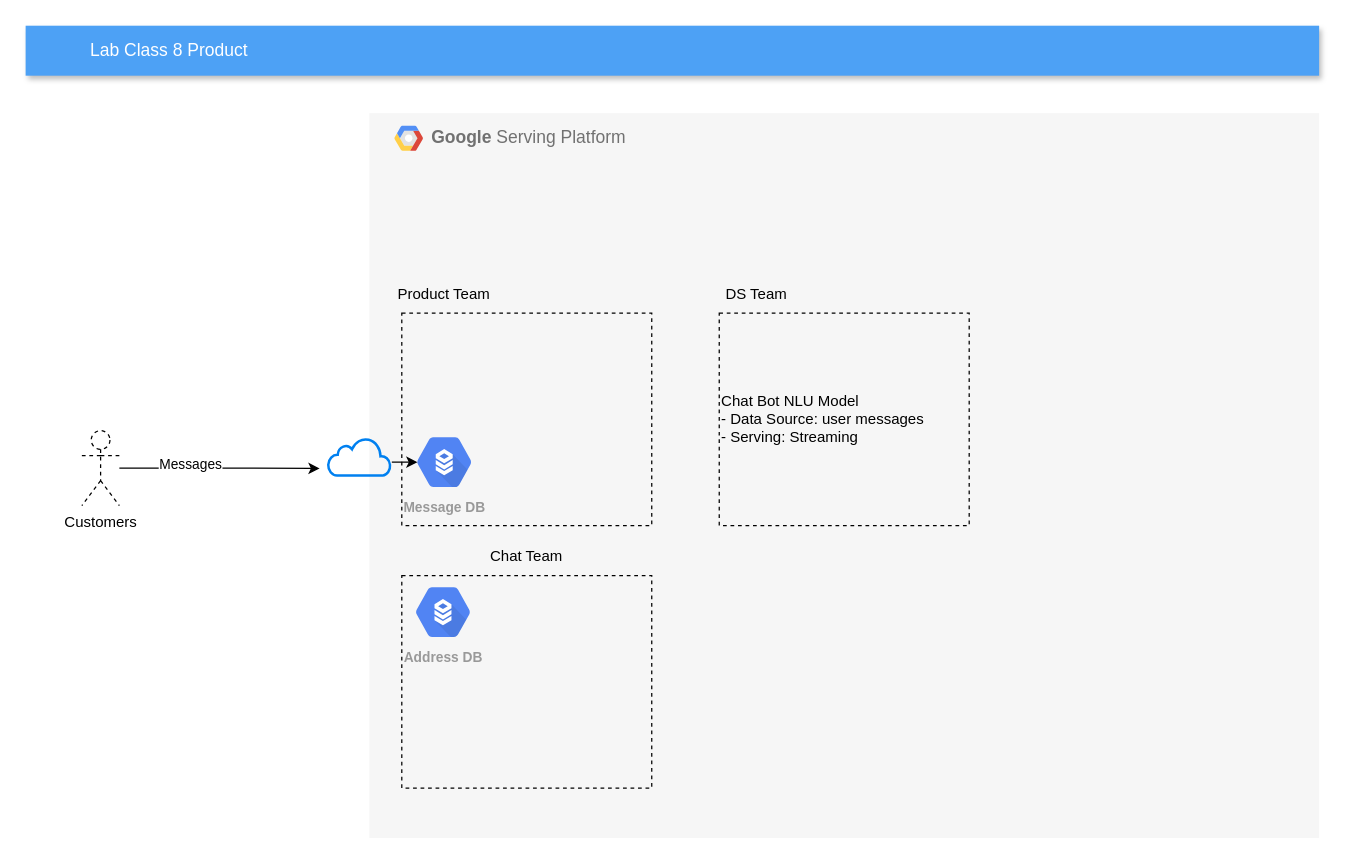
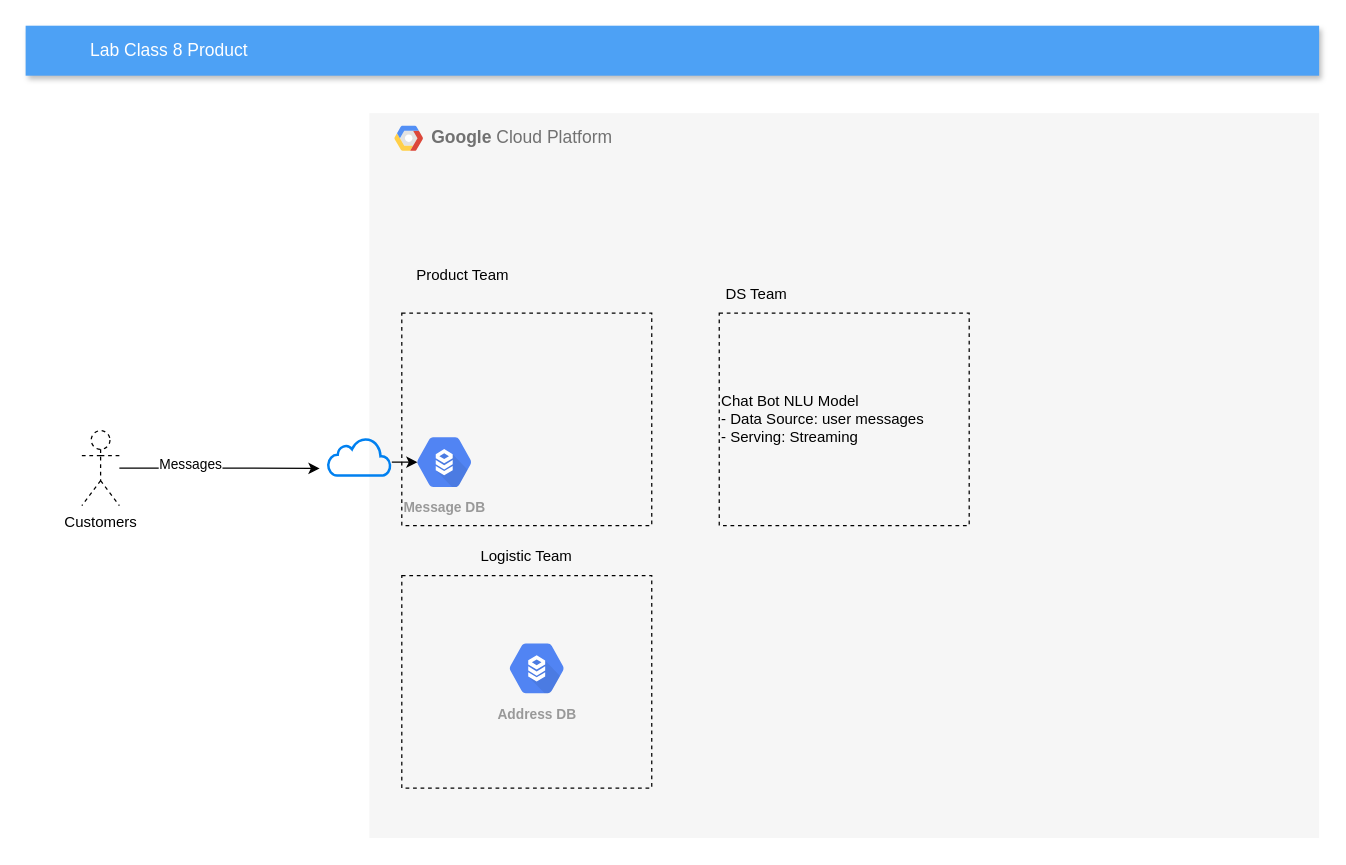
  <mxCell id="0" />
  <mxCell id="1" parent="0" />
- <mxCell id="2" value="&lt;b&gt;Google &lt;/b&gt;Serving Platform" style="fillColor=#F6F6F6;strokeColor=none;shadow=0;gradientColor=none;fontSize=14;align=left;spacing=10;fontColor=#717171;9E9E9E;verticalAlign=top;spacingTop=-4;fontStyle=0;spacingLeft=40;html=1;" parent="1" vertex="1"><mxGeometry x="295" y="90" width="760" height="580" as="geometry" /></mxCell>
+ <mxCell id="2" value="&lt;b&gt;Google &lt;/b&gt;Cloud Platform" style="fillColor=#F6F6F6;strokeColor=none;shadow=0;gradientColor=none;fontSize=14;align=left;spacing=10;fontColor=#717171;9E9E9E;verticalAlign=top;spacingTop=-4;fontStyle=0;spacingLeft=40;html=1;" parent="1" vertex="1"><mxGeometry x="295" y="90" width="760" height="580" as="geometry" /></mxCell>
  <mxCell id="3" value="" style="shape=mxgraph.gcp2.google_cloud_platform;fillColor=#F6F6F6;strokeColor=none;shadow=0;gradientColor=none;" parent="2" vertex="1"><mxGeometry width="23" height="20" relative="1" as="geometry"><mxPoint x="20" y="10" as="offset" /></mxGeometry></mxCell>
  <mxCell id="4" value="Chat Bot NLU Model&lt;br&gt;- Data Source: user messages&lt;br&gt;- Serving: Streaming" style="rounded=0;whiteSpace=wrap;html=1;fillColor=none;dashed=1;align=left;" vertex="1" parent="2"><mxGeometry x="280" y="160" width="200" height="170" as="geometry" /></mxCell>
  <mxCell id="5" value="DS Team" style="text;html=1;strokeColor=none;fillColor=none;align=center;verticalAlign=middle;whiteSpace=wrap;rounded=0;dashed=1;labelBackgroundColor=none;" vertex="1" parent="2"><mxGeometry x="280" y="130" width="60" height="30" as="geometry" /></mxCell>
  <mxCell id="6" value="" style="rounded=0;whiteSpace=wrap;html=1;fillColor=none;dashed=1;" vertex="1" parent="2"><mxGeometry x="26" y="160" width="200" height="170" as="geometry" /></mxCell>
- <mxCell id="7" value="Product Team" style="text;html=1;strokeColor=none;fillColor=none;align=center;verticalAlign=middle;whiteSpace=wrap;rounded=0;dashed=1;labelBackgroundColor=none;" vertex="1" parent="2"><mxGeometry x="10" y="130" width="100" height="30" as="geometry" /></mxCell>
+ <mxCell id="7" value="Product Team" style="text;html=1;strokeColor=none;fillColor=none;align=center;verticalAlign=middle;whiteSpace=wrap;rounded=0;dashed=1;labelBackgroundColor=none;" vertex="1" parent="2"><mxGeometry x="25" y="115" width="100" height="30" as="geometry" /></mxCell>
  <mxCell id="8" value="Message DB" style="sketch=0;html=1;fillColor=#5184F3;strokeColor=none;verticalAlign=top;labelPosition=center;verticalLabelPosition=bottom;align=center;spacingTop=-6;fontSize=11;fontStyle=1;fontColor=#999999;shape=mxgraph.gcp2.hexIcon;prIcon=cloud_sql;dashed=1;labelBackgroundColor=none;" vertex="1" parent="2"><mxGeometry x="27" y="250" width="66" height="58.5" as="geometry" /></mxCell>
  <mxCell id="9" value="" style="rounded=0;whiteSpace=wrap;html=1;fillColor=none;dashed=1;" vertex="1" parent="2"><mxGeometry x="26" y="370" width="200" height="170" as="geometry" /></mxCell>
- <mxCell id="10" value="Chat Team" style="text;html=1;strokeColor=none;fillColor=none;align=center;verticalAlign=middle;whiteSpace=wrap;rounded=0;dashed=1;labelBackgroundColor=none;" vertex="1" parent="2"><mxGeometry x="76" y="340" width="100" height="30" as="geometry" /></mxCell>
- <mxCell id="11" value="Address DB" style="sketch=0;html=1;fillColor=#5184F3;strokeColor=none;verticalAlign=top;labelPosition=center;verticalLabelPosition=bottom;align=center;spacingTop=-6;fontSize=11;fontStyle=1;fontColor=#999999;shape=mxgraph.gcp2.hexIcon;prIcon=cloud_sql;dashed=1;labelBackgroundColor=none;" vertex="1" parent="2"><mxGeometry x="26" y="370" width="66" height="58.5" as="geometry" /></mxCell>
+ <mxCell id="10" value="Logistic Team" style="text;html=1;strokeColor=none;fillColor=none;align=center;verticalAlign=middle;whiteSpace=wrap;rounded=0;dashed=1;labelBackgroundColor=none;" vertex="1" parent="2"><mxGeometry x="76" y="340" width="100" height="30" as="geometry" /></mxCell>
+ <mxCell id="11" value="Address DB" style="sketch=0;html=1;fillColor=#5184F3;strokeColor=none;verticalAlign=top;labelPosition=center;verticalLabelPosition=bottom;align=center;spacingTop=-6;fontSize=11;fontStyle=1;fontColor=#999999;shape=mxgraph.gcp2.hexIcon;prIcon=cloud_sql;dashed=1;labelBackgroundColor=none;" vertex="1" parent="2"><mxGeometry x="101" y="415" width="66" height="58.5" as="geometry" /></mxCell>
  <mxCell id="12" value="Lab Class 8 Product" style="fillColor=#4DA1F5;strokeColor=none;shadow=1;gradientColor=none;fontSize=14;align=left;spacingLeft=50;fontColor=#ffffff;html=1;" parent="1" vertex="1"><mxGeometry x="20" y="20" width="1035" height="40" as="geometry" /></mxCell>
  <mxCell id="13" style="edgeStyle=orthogonalEdgeStyle;rounded=0;orthogonalLoop=1;jettySize=auto;html=1;entryX=0.005;entryY=0.63;entryDx=0;entryDy=0;entryPerimeter=0;" edge="1" parent="1" source="15"><mxGeometry relative="1" as="geometry"><mxPoint x="255.25" y="374.24" as="targetPoint" /></mxGeometry></mxCell>
  <mxCell id="14" value="Messages" style="edgeLabel;html=1;align=center;verticalAlign=middle;resizable=0;points=[];" vertex="1" connectable="0" parent="13"><mxGeometry x="-0.298" y="4" relative="1" as="geometry"><mxPoint as="offset" /></mxGeometry></mxCell>
  <mxCell id="15" value="Customers" style="shape=umlActor;verticalLabelPosition=bottom;verticalAlign=top;html=1;outlineConnect=0;dashed=1;labelBackgroundColor=none;fillColor=none;" vertex="1" parent="1"><mxGeometry x="65" y="344" width="30" height="60" as="geometry" /></mxCell>
  <mxCell id="16" value="" style="html=1;verticalLabelPosition=bottom;align=center;labelBackgroundColor=#ffffff;verticalAlign=top;strokeWidth=2;strokeColor=#0080F0;shadow=0;dashed=0;shape=mxgraph.ios7.icons.cloud;fillColor=none;" vertex="1" parent="1"><mxGeometry x="262" y="350" width="50" height="30" as="geometry" /></mxCell>
  <mxCell id="17" value="" style="endArrow=classic;html=1;rounded=0;exitX=1.02;exitY=0.639;exitDx=0;exitDy=0;exitPerimeter=0;entryX=0.175;entryY=0.5;entryDx=0;entryDy=0;entryPerimeter=0;" edge="1" parent="1" source="16" target="8"><mxGeometry width="50" height="50" relative="1" as="geometry"><mxPoint x="305" y="410" as="sourcePoint" /><mxPoint x="355" y="360" as="targetPoint" /></mxGeometry></mxCell>
